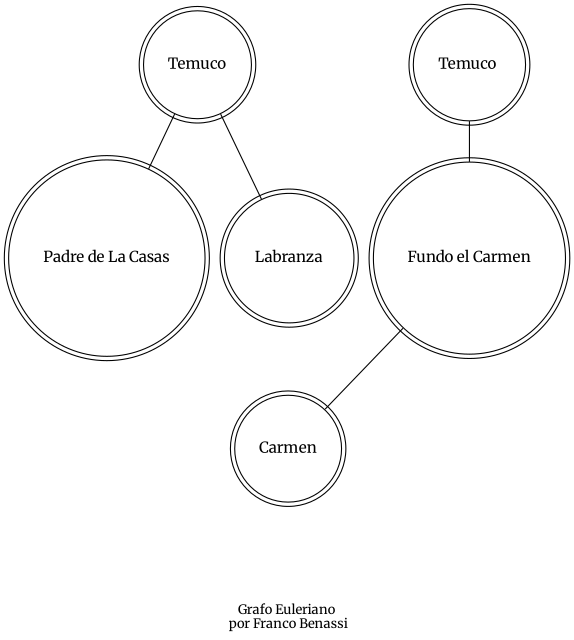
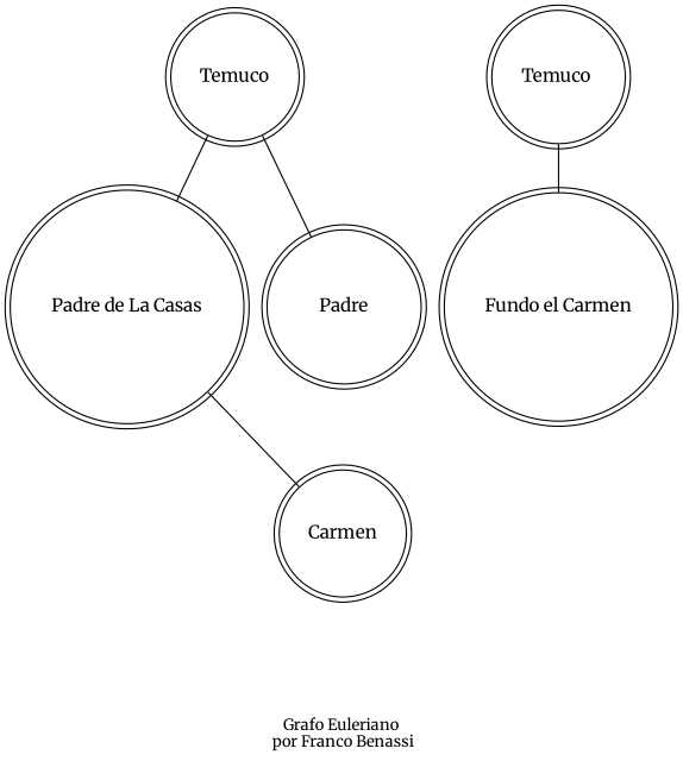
  graph {
    fontname=Merriweather
    fontsize=12
    label="\n\nGrafo Euleriano\n por Franco Benassi"
    node [fontname=Merriweather shape=doublecircle]
    edge [fontname=Merriweather]
    Temuco
    "Padre de La Casas"
-   Labranza
+   Labranza [label=Padre]
    n4 [label=Carmen]
    "Temuco "
    "Fundo el Carmen"
    Temuco -- "Padre de La Casas"
    Temuco -- Labranza
-   "Fundo el Carmen" -- n4
+   "Padre de La Casas" -- n4
    "Temuco " -- "Fundo el Carmen"
  }
